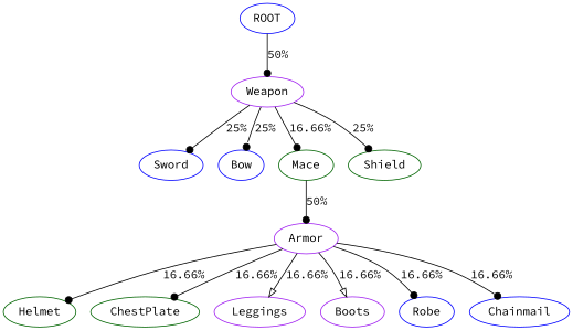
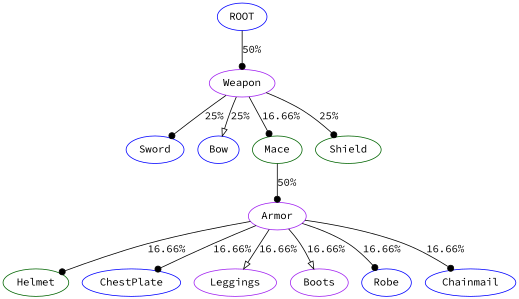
  digraph {
    fontname="Source Code Pro"
    node [color=blue fontname="Source Code Pro"]
    edge [arrowhead=dot fontname="Source Code Pro"]
    Weapon [color=purple]
    ROOT
    Sword
    Bow
    Mace [color=darkgreen]
    Shield [color=darkgreen]
    Armor [color=purple]
    Helmet [color=darkgreen]
-   ChestPlate [color=darkgreen]
+   ChestPlate
    Leggings [color=purple]
    Boots [color=purple]
    Robe
    Chainmail
    Weapon -> Sword [label="25%"]
-   Weapon -> Bow [label="25%"]
+   Weapon -> Bow [arrowhead=onormal label="25%"]
    Weapon -> Mace [label="16.66%"]
    Weapon -> Shield [label="25%"]
    ROOT -> Weapon [label="50%"]
    Mace -> Armor [label="50%"]
    Armor -> Helmet [label="16.66%"]
    Armor -> ChestPlate [label="16.66%"]
    Armor -> Leggings [arrowhead=onormal label="16.66%"]
    Armor -> Boots [arrowhead=onormal label="16.66%"]
    Armor -> Robe [label="16.66%"]
    Armor -> Chainmail [label="16.66%"]
  }
